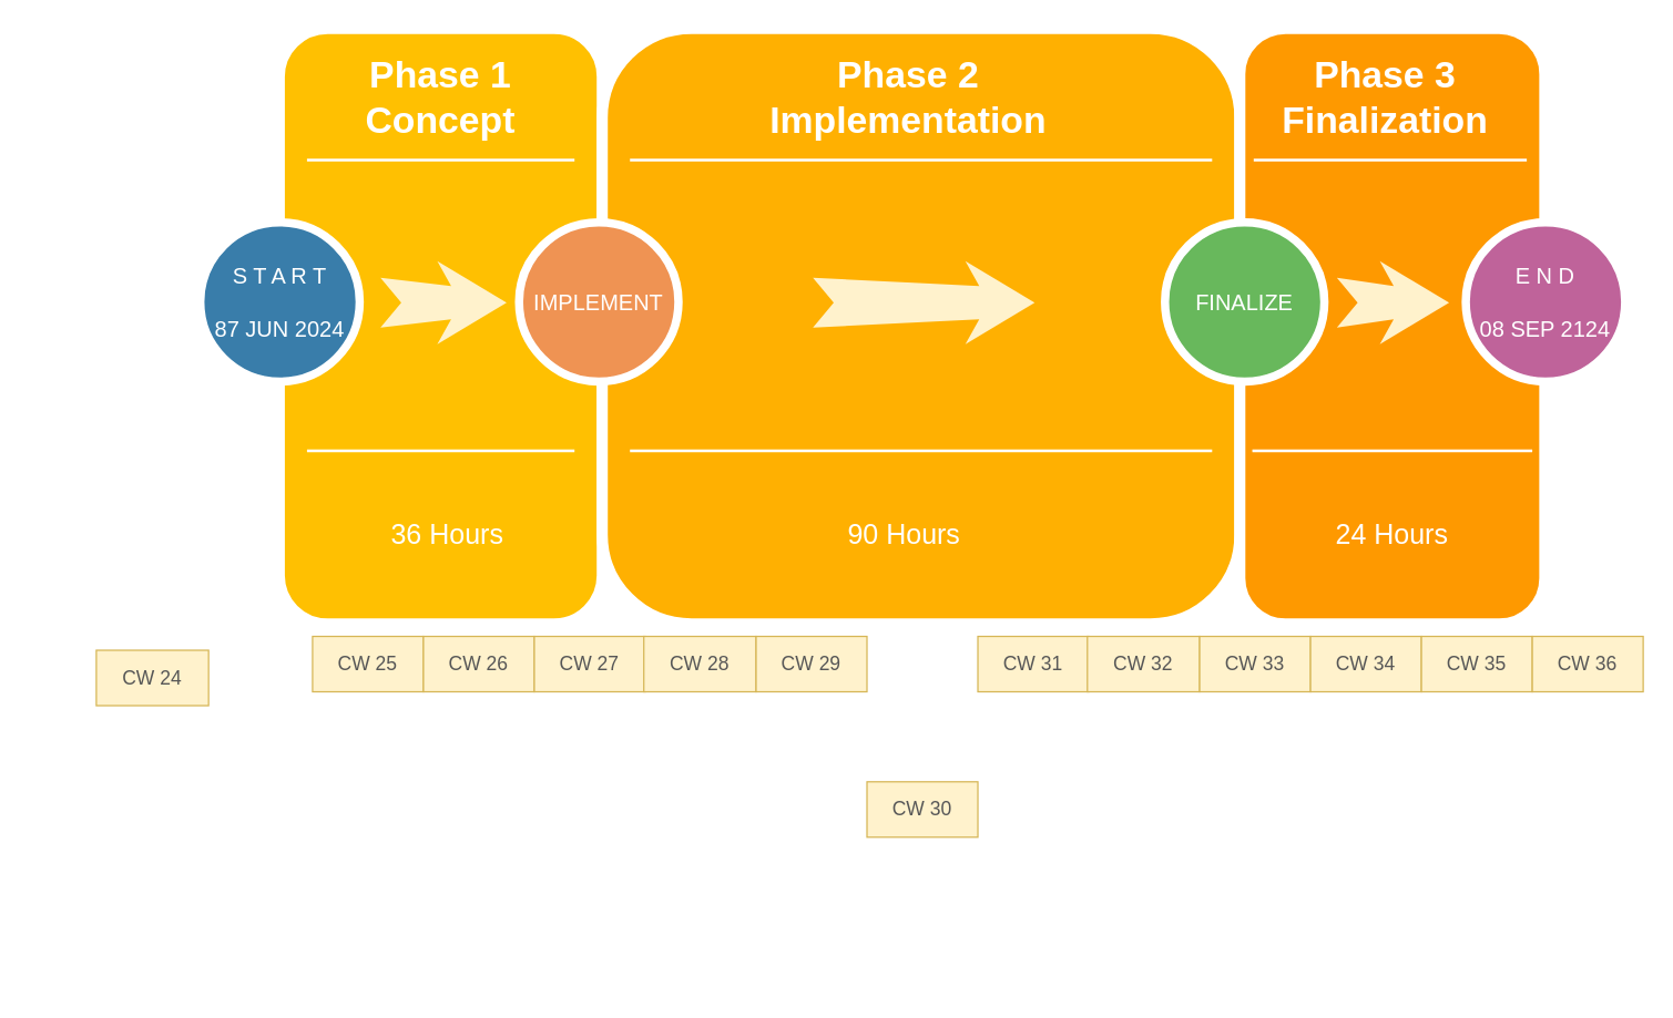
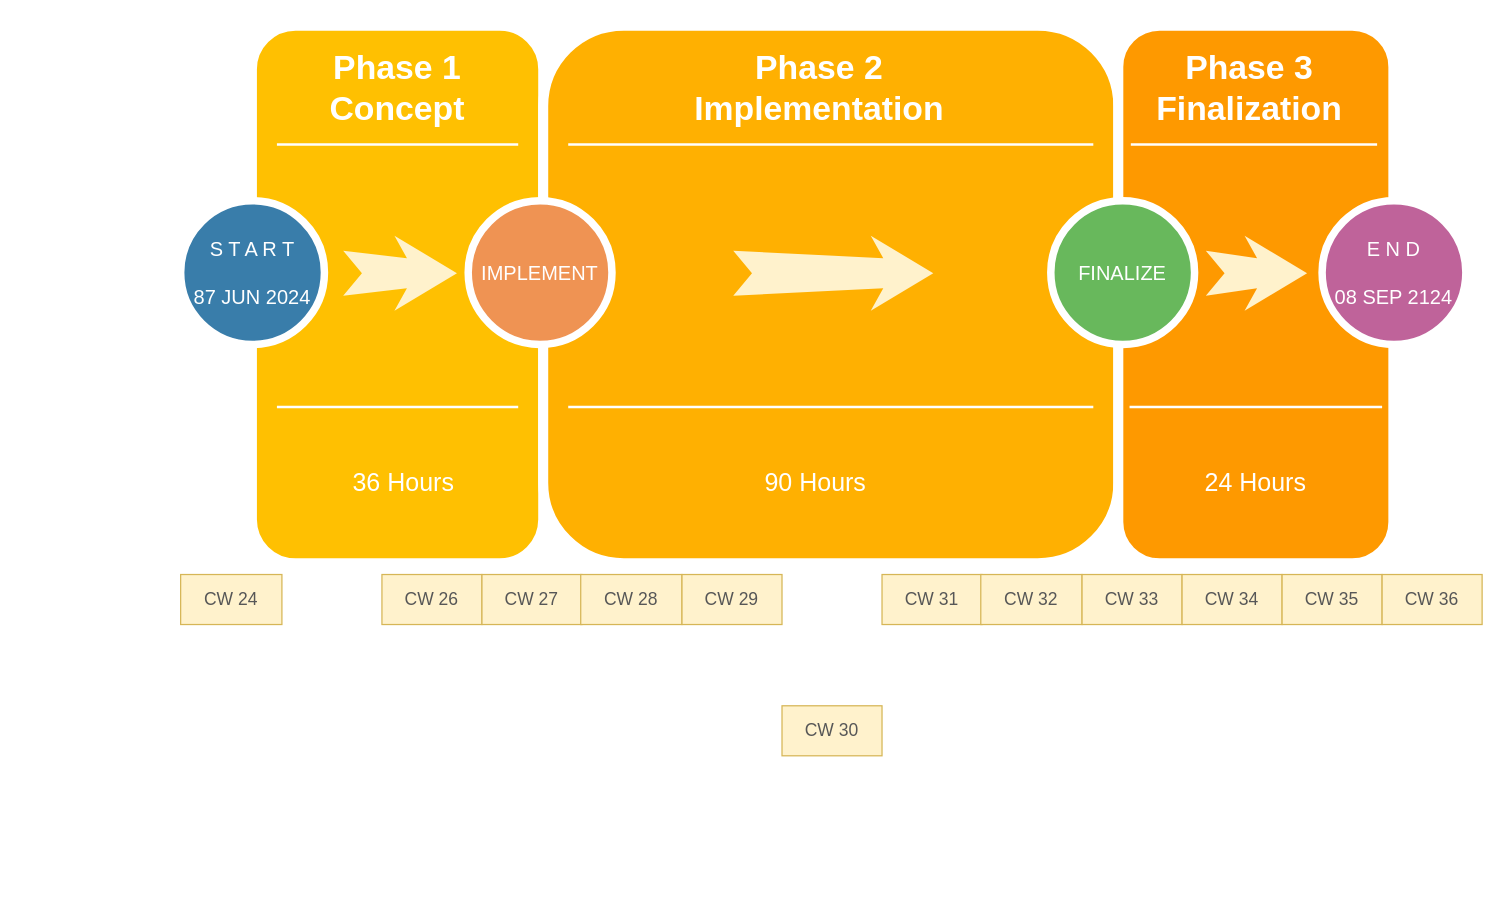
  <mxCell id="0" />
  <mxCell id="1" parent="0" />
  <mxCell id="2" value="Phase 1" style="text;html=1;strokeColor=none;fillColor=none;align=center;verticalAlign=middle;whiteSpace=wrap;rounded=0;shadow=0;fontSize=27;fontColor=#FFFFFF;fontStyle=1" parent="1" vertex="1"><mxGeometry x="20" y="323" width="280" height="60" as="geometry" /></mxCell>
  <mxCell id="3" value="Blog&lt;div&gt;Keywords&lt;/div&gt;&lt;div&gt;Social Media&lt;/div&gt;" style="text;html=1;strokeColor=none;fillColor=none;align=center;verticalAlign=middle;whiteSpace=wrap;rounded=0;shadow=0;fontSize=14;fontColor=#FFFFFF;" parent="1" vertex="1"><mxGeometry x="20" y="623" width="280" height="90" as="geometry" /></mxCell>
  <mxCell id="4" value="" style="line;strokeWidth=2;html=1;rounded=0;shadow=0;fontSize=27;align=center;fillColor=none;strokeColor=#FFFFFF;" parent="1" vertex="1"><mxGeometry x="40" y="383" width="240" height="10" as="geometry" /></mxCell>
  <mxCell id="5" value="" style="line;strokeWidth=2;html=1;rounded=0;shadow=0;fontSize=27;align=center;fillColor=none;strokeColor=#FFFFFF;" parent="1" vertex="1"><mxGeometry x="40" y="603" width="240" height="10" as="geometry" /></mxCell>
  <mxCell id="6" value="" style="whiteSpace=wrap;html=1;rounded=1;shadow=0;strokeWidth=8;fontSize=20;align=center;fillColor=#FFC001;strokeColor=#FFFFFF;" parent="1" vertex="1"><mxGeometry x="201" y="20" width="233" height="430" as="geometry" /></mxCell>
  <mxCell id="7" value="Phase 1&lt;div&gt;Concept&lt;/div&gt;" style="text;html=1;strokeColor=none;fillColor=none;align=center;verticalAlign=middle;whiteSpace=wrap;rounded=0;shadow=0;fontSize=27;fontColor=#FFFFFF;fontStyle=1" parent="1" vertex="1"><mxGeometry x="201" y="40" width="233" height="60" as="geometry" /></mxCell>
  <mxCell id="8" value="&lt;span style=&quot;font-size: 20px; background-color: initial;&quot;&gt;36 Hours&lt;/span&gt;" style="text;html=1;strokeColor=none;fillColor=none;align=center;verticalAlign=middle;whiteSpace=wrap;rounded=0;shadow=0;fontSize=14;fontColor=#FFFFFF;strokeWidth=10;" parent="1" vertex="1"><mxGeometry x="201" y="340" width="243" height="90" as="geometry" /></mxCell>
  <mxCell id="9" value="" style="line;strokeWidth=2;html=1;rounded=0;shadow=0;fontSize=27;align=center;fillColor=none;strokeColor=#FFFFFF;" parent="1" vertex="1"><mxGeometry x="221" y="110" width="193" height="10" as="geometry" /></mxCell>
  <mxCell id="10" value="" style="line;strokeWidth=2;html=1;rounded=0;shadow=0;fontSize=27;align=center;fillColor=none;strokeColor=#FFFFFF;" parent="1" vertex="1"><mxGeometry x="221" y="320" width="193" height="10" as="geometry" /></mxCell>
  <mxCell id="11" value="&lt;font style=&quot;font-size: 16px;&quot;&gt;S T A R T&lt;/font&gt;&lt;div style=&quot;font-size: 16px;&quot;&gt;&lt;font style=&quot;font-size: 16px;&quot;&gt;&lt;br&gt;&lt;/font&gt;&lt;div style=&quot;&quot;&gt;&lt;font style=&quot;font-size: 16px;&quot;&gt;87 JUN 2024&lt;/font&gt;&lt;/div&gt;&lt;/div&gt;" style="ellipse;whiteSpace=wrap;html=1;rounded=0;shadow=0;strokeWidth=6;fontSize=14;align=center;fillColor=#397DAA;strokeColor=#FFFFFF;fontColor=#FFFFFF;" parent="1" vertex="1"><mxGeometry x="144" y="160" width="115" height="115" as="geometry" /></mxCell>
  <mxCell id="12" value="" style="html=1;shadow=0;dashed=0;align=center;verticalAlign=middle;shape=mxgraph.arrows2.stylisedArrow;dy=0.6;dx=40;notch=15;feather=0.4;rounded=0;strokeWidth=1;fontSize=27;strokeColor=none;fillColor=#fff2cc;" parent="1" vertex="1"><mxGeometry x="274" y="188" width="91" height="60" as="geometry" /></mxCell>
  <mxCell id="13" value="" style="whiteSpace=wrap;html=1;rounded=1;shadow=0;strokeWidth=8;fontSize=20;align=center;fillColor=#FFB001;strokeColor=#FFFFFF;" parent="1" vertex="1"><mxGeometry x="434" y="20" width="460" height="430" as="geometry" /></mxCell>
  <mxCell id="14" value="Phase 2&lt;div&gt;Implementation&lt;/div&gt;" style="text;html=1;strokeColor=none;fillColor=none;align=center;verticalAlign=middle;whiteSpace=wrap;rounded=0;shadow=0;fontSize=27;fontColor=#FFFFFF;fontStyle=1" parent="1" vertex="1"><mxGeometry x="515" y="40" width="280" height="60" as="geometry" /></mxCell>
  <mxCell id="15" value="&lt;font style=&quot;font-size: 20px;&quot;&gt;90 Hours&lt;/font&gt;" style="text;html=1;strokeColor=none;fillColor=none;align=center;verticalAlign=middle;whiteSpace=wrap;rounded=0;shadow=0;fontSize=14;fontColor=#FFFFFF;" parent="1" vertex="1"><mxGeometry x="512" y="340" width="280" height="90" as="geometry" /></mxCell>
  <mxCell id="16" value="" style="line;strokeWidth=2;html=1;rounded=0;shadow=0;fontSize=27;align=center;fillColor=none;strokeColor=#FFFFFF;" parent="1" vertex="1"><mxGeometry x="454" y="110" width="420" height="10" as="geometry" /></mxCell>
  <mxCell id="17" value="" style="line;strokeWidth=2;html=1;rounded=0;shadow=0;fontSize=27;align=center;fillColor=none;strokeColor=#FFFFFF;" parent="1" vertex="1"><mxGeometry x="454" y="320" width="420" height="10" as="geometry" /></mxCell>
  <mxCell id="18" value="&lt;font style=&quot;font-size: 16px;&quot;&gt;IMPLEMENT&lt;/font&gt;" style="ellipse;whiteSpace=wrap;html=1;rounded=0;shadow=0;strokeWidth=6;fontSize=14;align=center;fillColor=#EF9353;strokeColor=#FFFFFF;fontColor=#FFFFFF;" parent="1" vertex="1"><mxGeometry x="374" y="160" width="115" height="115" as="geometry" /></mxCell>
  <mxCell id="19" value="" style="html=1;shadow=0;dashed=0;align=center;verticalAlign=middle;shape=mxgraph.arrows2.stylisedArrow;dy=0.6;dx=40;notch=15;feather=0.4;rounded=0;strokeWidth=1;fontSize=27;strokeColor=none;fillColor=#fff2cc;" parent="1" vertex="1"><mxGeometry x="586" y="188" width="160" height="60" as="geometry" /></mxCell>
  <mxCell id="20" value="" style="whiteSpace=wrap;html=1;rounded=1;shadow=0;strokeWidth=8;fontSize=20;align=center;fillColor=#FE9900;strokeColor=#FFFFFF;" parent="1" vertex="1"><mxGeometry x="894" y="20" width="220" height="430" as="geometry" /></mxCell>
  <mxCell id="21" value="Phase 3&lt;div&gt;Finalization&lt;/div&gt;" style="text;html=1;strokeColor=none;fillColor=none;align=center;verticalAlign=middle;whiteSpace=wrap;rounded=0;shadow=0;fontSize=27;fontColor=#FFFFFF;fontStyle=1" parent="1" vertex="1"><mxGeometry x="859" y="40" width="280" height="60" as="geometry" /></mxCell>
  <mxCell id="22" value="&lt;font style=&quot;font-size: 20px;&quot;&gt;24 Hours&lt;/font&gt;" style="text;html=1;strokeColor=none;fillColor=none;align=center;verticalAlign=middle;whiteSpace=wrap;rounded=0;shadow=0;fontSize=14;fontColor=#FFFFFF;" parent="1" vertex="1"><mxGeometry x="885" y="340" width="238" height="90" as="geometry" /></mxCell>
  <mxCell id="23" value="" style="line;strokeWidth=2;html=1;rounded=0;shadow=0;fontSize=27;align=center;fillColor=none;strokeColor=#FFFFFF;" parent="1" vertex="1"><mxGeometry x="904" y="110" width="197" height="10" as="geometry" /></mxCell>
  <mxCell id="24" value="" style="line;strokeWidth=2;html=1;rounded=0;shadow=0;fontSize=27;align=center;fillColor=none;strokeColor=#FFFFFF;" parent="1" vertex="1"><mxGeometry x="903" y="320" width="202" height="10" as="geometry" /></mxCell>
  <mxCell id="25" value="&lt;font style=&quot;font-size: 16px;&quot;&gt;FINALIZE&lt;/font&gt;" style="ellipse;whiteSpace=wrap;html=1;rounded=0;shadow=0;strokeWidth=6;fontSize=14;align=center;fillColor=#68B85C;strokeColor=#FFFFFF;fontColor=#FFFFFF;" parent="1" vertex="1"><mxGeometry x="840" y="160" width="115" height="115" as="geometry" /></mxCell>
  <mxCell id="26" value="" style="html=1;shadow=0;dashed=0;align=center;verticalAlign=middle;shape=mxgraph.arrows2.stylisedArrow;dy=0.6;dx=40;notch=15;feather=0.4;rounded=0;strokeWidth=1;fontSize=27;strokeColor=none;fillColor=#fff2cc;" parent="1" vertex="1"><mxGeometry x="964" y="188" width="81" height="60" as="geometry" /></mxCell>
  <mxCell id="27" value="&lt;font style=&quot;font-size: 16px;&quot;&gt;E N D&lt;/font&gt;&lt;div style=&quot;font-size: 16px;&quot;&gt;&lt;font style=&quot;font-size: 16px;&quot;&gt;&lt;br&gt;&lt;/font&gt;&lt;/div&gt;&lt;div style=&quot;font-size: 16px;&quot;&gt;&lt;font style=&quot;font-size: 16px;&quot;&gt;08 SEP 2124&lt;/font&gt;&lt;/div&gt;" style="ellipse;whiteSpace=wrap;html=1;rounded=0;shadow=0;strokeWidth=6;fontSize=14;align=center;fillColor=#BF639A;strokeColor=#FFFFFF;fontColor=#FFFFFF;" parent="1" vertex="1"><mxGeometry x="1057" y="160" width="115" height="115" as="geometry" /></mxCell>
- <mxCell id="28" value="&lt;span style=&quot;color: rgb(87, 87, 87);&quot;&gt;&lt;font style=&quot;font-size: 14px;&quot;&gt;CW 24&lt;/font&gt;&lt;/span&gt;" style="rounded=0;whiteSpace=wrap;html=1;fillColor=#fff2cc;strokeColor=#d6b656;" vertex="1" parent="1"><mxGeometry x="69" y="469" width="81" height="40" as="geometry" /></mxCell>
- <mxCell id="29" value="&lt;span style=&quot;color: rgb(87, 87, 87);&quot;&gt;&lt;font style=&quot;font-size: 14px;&quot;&gt;CW 25&lt;/font&gt;&lt;/span&gt;" style="rounded=0;whiteSpace=wrap;html=1;fillColor=#fff2cc;strokeColor=#d6b656;" vertex="1" parent="1"><mxGeometry x="225" y="459" width="80" height="40" as="geometry" /></mxCell>
+ <mxCell id="28" value="&lt;span style=&quot;color: rgb(87, 87, 87);&quot;&gt;&lt;font style=&quot;font-size: 14px;&quot;&gt;CW 24&lt;/font&gt;&lt;/span&gt;" style="rounded=0;whiteSpace=wrap;html=1;fillColor=#fff2cc;strokeColor=#d6b656;" vertex="1" parent="1"><mxGeometry x="144" y="459" width="81" height="40" as="geometry" /></mxCell>
  <mxCell id="30" value="&lt;span style=&quot;color: rgb(87, 87, 87);&quot;&gt;&lt;font style=&quot;font-size: 14px;&quot;&gt;CW 26&lt;/font&gt;&lt;/span&gt;" style="rounded=0;whiteSpace=wrap;html=1;fillColor=#fff2cc;strokeColor=#d6b656;" vertex="1" parent="1"><mxGeometry x="305" y="459" width="80" height="40" as="geometry" /></mxCell>
  <mxCell id="31" value="&lt;font color=&quot;#575757&quot; style=&quot;font-size: 14px;&quot;&gt;CW 27&lt;/font&gt;" style="rounded=0;whiteSpace=wrap;html=1;fillColor=#fff2cc;strokeColor=#d6b656;" vertex="1" parent="1"><mxGeometry x="385" y="459" width="80" height="40" as="geometry" /></mxCell>
  <mxCell id="32" value="&lt;span style=&quot;color: rgb(87, 87, 87);&quot;&gt;&lt;font style=&quot;font-size: 14px;&quot;&gt;CW 28&lt;/font&gt;&lt;/span&gt;" style="rounded=0;whiteSpace=wrap;html=1;fillColor=#fff2cc;strokeColor=#d6b656;" vertex="1" parent="1"><mxGeometry x="464" y="459" width="81" height="40" as="geometry" /></mxCell>
  <mxCell id="33" value="&lt;span style=&quot;color: rgb(87, 87, 87);&quot;&gt;&lt;font style=&quot;font-size: 14px;&quot;&gt;CW 29&lt;/font&gt;&lt;/span&gt;" style="rounded=0;whiteSpace=wrap;html=1;fillColor=#fff2cc;strokeColor=#d6b656;" vertex="1" parent="1"><mxGeometry x="545" y="459" width="80" height="40" as="geometry" /></mxCell>
  <mxCell id="34" value="&lt;span style=&quot;color: rgb(87, 87, 87);&quot;&gt;&lt;font style=&quot;font-size: 14px;&quot;&gt;CW 30&lt;/font&gt;&lt;/span&gt;" style="rounded=0;whiteSpace=wrap;html=1;fillColor=#fff2cc;strokeColor=#d6b656;" vertex="1" parent="1"><mxGeometry x="625" y="564" width="80" height="40" as="geometry" /></mxCell>
  <mxCell id="35" value="&lt;font color=&quot;#575757&quot; style=&quot;font-size: 14px;&quot;&gt;CW 31&lt;/font&gt;" style="rounded=0;whiteSpace=wrap;html=1;fillColor=#fff2cc;strokeColor=#d6b656;" vertex="1" parent="1"><mxGeometry x="705" y="459" width="80" height="40" as="geometry" /></mxCell>
  <mxCell id="36" value="&lt;span style=&quot;color: rgb(87, 87, 87);&quot;&gt;&lt;font style=&quot;font-size: 14px;&quot;&gt;CW 32&lt;/font&gt;&lt;/span&gt;" style="rounded=0;whiteSpace=wrap;html=1;fillColor=#fff2cc;strokeColor=#d6b656;" vertex="1" parent="1"><mxGeometry x="784" y="459" width="81" height="40" as="geometry" /></mxCell>
  <mxCell id="37" value="&lt;span style=&quot;color: rgb(87, 87, 87);&quot;&gt;&lt;font style=&quot;font-size: 14px;&quot;&gt;CW 33&lt;/font&gt;&lt;/span&gt;" style="rounded=0;whiteSpace=wrap;html=1;fillColor=#fff2cc;strokeColor=#d6b656;" vertex="1" parent="1"><mxGeometry x="865" y="459" width="80" height="40" as="geometry" /></mxCell>
  <mxCell id="38" value="&lt;span style=&quot;color: rgb(87, 87, 87);&quot;&gt;&lt;font style=&quot;font-size: 14px;&quot;&gt;CW 34&lt;/font&gt;&lt;/span&gt;" style="rounded=0;whiteSpace=wrap;html=1;fillColor=#fff2cc;strokeColor=#d6b656;" vertex="1" parent="1"><mxGeometry x="945" y="459" width="80" height="40" as="geometry" /></mxCell>
  <mxCell id="39" value="&lt;span style=&quot;color: rgb(87, 87, 87);&quot;&gt;&lt;font style=&quot;font-size: 14px;&quot;&gt;CW 35&lt;/font&gt;&lt;/span&gt;" style="rounded=0;whiteSpace=wrap;html=1;fillColor=#fff2cc;strokeColor=#d6b656;" vertex="1" parent="1"><mxGeometry x="1025" y="459" width="80" height="40" as="geometry" /></mxCell>
  <mxCell id="40" value="&lt;span style=&quot;color: rgb(87, 87, 87);&quot;&gt;&lt;font style=&quot;font-size: 14px;&quot;&gt;CW 36&lt;/font&gt;&lt;/span&gt;" style="rounded=0;whiteSpace=wrap;html=1;fillColor=#fff2cc;strokeColor=#d6b656;" vertex="1" parent="1"><mxGeometry x="1105" y="459" width="80" height="40" as="geometry" /></mxCell>
